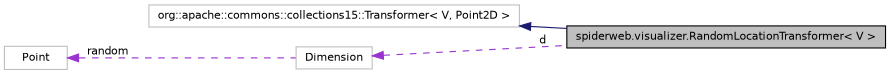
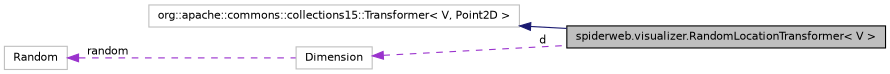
  digraph {
    rankdir=LR
    node [color=grey75 fillcolor=white fontname=Helvetica fontsize=10 shape=record style=filled]
    edge [color=darkorchid3 dir=back fontname=Helvetica fontsize=10 labelfontname=Helvetica labelfontsize=10 style=dashed]
    n1 [color=black fillcolor=grey75 fontcolor=black height=0.2 label="spiderweb.visualizer.RandomLocationTransformer\< V \>" width=0.4]
    n2 [height=0.2 label="org::apache::commons::collections15::Transformer\< V, Point2D \>" width=0.4]
    n3 [height=0.2 label=Dimension width=0.4]
-   n4 [height=0.2 label=Point width=0.4]
+   n4 [height=0.2 label=Random width=0.4]
    n2 -> n1 [color=midnightblue style=solid]
    n3 -> n1 [label=d]
    n4 -> n3 [label=random]
  }
